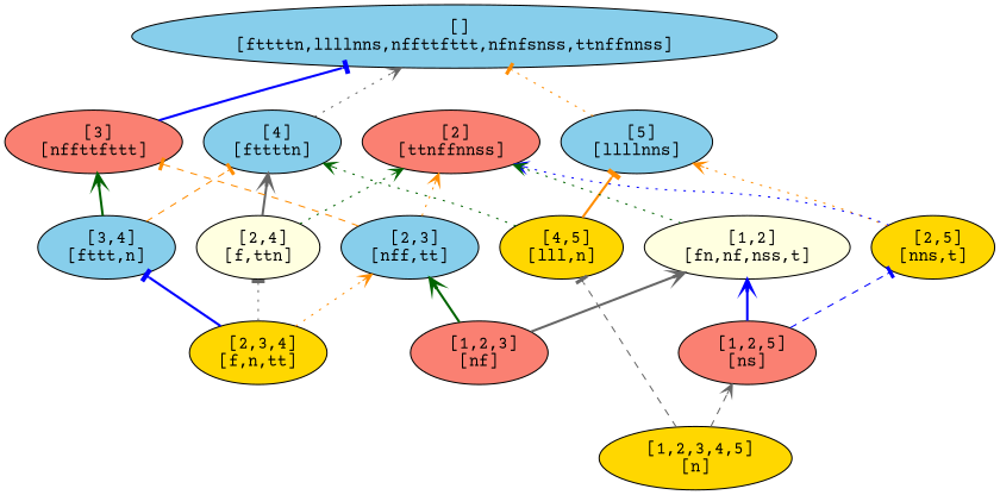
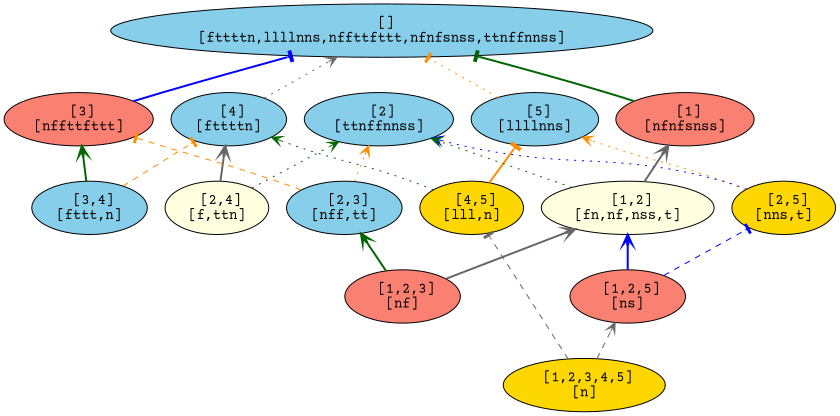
  digraph {
    fontname="Courier Prime"
    rankdir=BT
    node [fillcolor=skyblue fontname="Courier Prime" style=filled]
    edge [arrowhead=vee color=darkorange fontname="Courier Prime" style=dotted]
    n1 [label=" []\n[fttttn,llllnns,nffttfttt,nfnfsnss,ttnffnnss]"]
    n2 [label=" [5]\n[llllnns]"]
    n3 [color=black fillcolor=gold label=" [4,5]\n[lll,n]"]
    n4 [label=" [4]\n[fttttn]"]
    n5 [fillcolor=gold label=" [1,2,3,4,5]\n[n]"]
    n6 [fillcolor=salmon label=" [1,2,5]\n[ns]"]
    n7 [color=black fillcolor=gold label=" [2,5]\n[nns,t]"]
    n8 [color=black fillcolor=lightyellow label=" [1,2]\n[fn,nf,nss,t]"]
-   n9 [fillcolor=salmon label=" [2]\n[ttnffnnss]"]
+   n9 [label=" [2]\n[ttnffnnss]"]
+   n10 [fillcolor=salmon label=" [1]\n[nfnfsnss]"]
    n11 [color=black label=" [3,4]\n[fttt,n]"]
    n12 [fillcolor=salmon label=" [3]\n[nffttfttt]"]
-   n13 [fillcolor=gold label=" [2,3,4]\n[f,n,tt]"]
    n14 [color=black fillcolor=lightyellow label=" [2,4]\n[f,ttn]"]
    n15 [color=black label=" [2,3]\n[nff,tt]"]
    n16 [fillcolor=salmon label=" [1,2,3]\n[nf]"]
    n2 -> n1 [arrowhead=tee]
    n3 -> n2 [arrowhead=tee style=bold]
    n3 -> n4 [color=darkgreen]
    n4 -> n1 [color=gray40]
    n5 -> n3 [arrowhead=tee color=gray40 style=dashed]
    n5 -> n6 [color=gray40 style=dashed]
    n6 -> n7 [arrowhead=tee color=blue style=dashed]
    n6 -> n8 [color=blue style=bold]
    n7 -> n2
    n7 -> n9 [color=blue]
    n8 -> n9 [color=darkgreen]
+   n8 -> n10 [color=gray40 style=bold]
+   n10 -> n1 [arrowhead=tee color=darkgreen style=bold]
    n11 -> n4 [arrowhead=tee style=dashed]
    n11 -> n12 [color=darkgreen style=bold]
    n12 -> n1 [arrowhead=tee color=blue style=bold]
-   n13 -> n11 [arrowhead=tee color=blue style=bold]
-   n13 -> n14 [arrowhead=tee color=gray40]
-   n13 -> n15
    n14 -> n4 [color=gray40 style=bold]
    n14 -> n9 [color=darkgreen]
    n15 -> n9
    n15 -> n12 [arrowhead=tee style=dashed]
    n16 -> n8 [color=gray40 style=bold]
    n16 -> n15 [color=darkgreen style=bold]
  }
